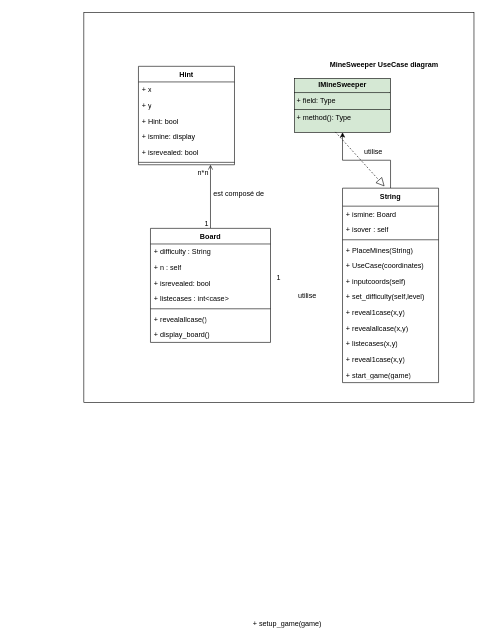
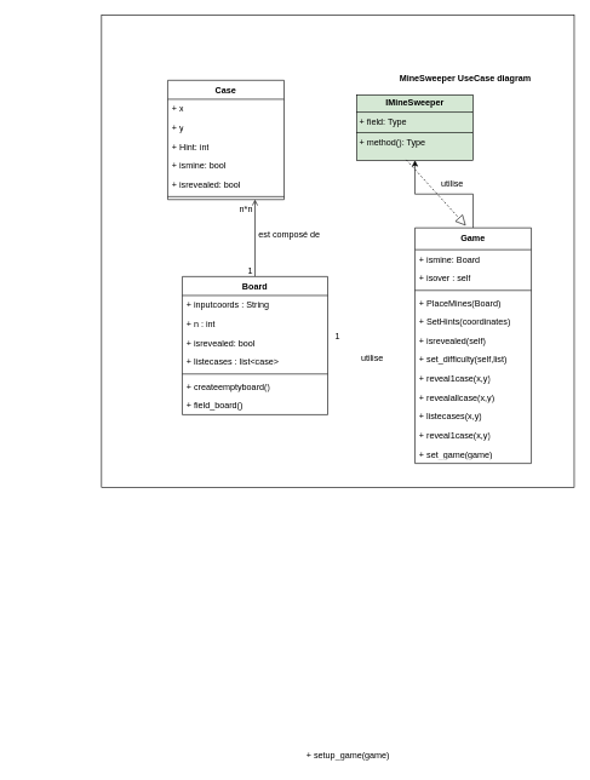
  <mxCell id="0" />
  <mxCell id="1" parent="0" />
  <mxCell id="2" value="" style="whiteSpace=wrap;html=1;aspect=fixed;" parent="1" vertex="1"><mxGeometry x="139" y="20" width="650" height="650" as="geometry" /></mxCell>
- <mxCell id="3" value="Hint" style="swimlane;fontStyle=1;align=center;verticalAlign=top;childLayout=stackLayout;horizontal=1;startSize=26;horizontalStack=0;resizeParent=1;resizeParentMax=0;resizeLast=0;collapsible=1;marginBottom=0;whiteSpace=wrap;html=1;" parent="1" vertex="1"><mxGeometry x="230" y="110" width="160" height="164" as="geometry" /></mxCell>
+ <mxCell id="3" value="Case" style="swimlane;fontStyle=1;align=center;verticalAlign=top;childLayout=stackLayout;horizontal=1;startSize=26;horizontalStack=0;resizeParent=1;resizeParentMax=0;resizeLast=0;collapsible=1;marginBottom=0;whiteSpace=wrap;html=1;" parent="1" vertex="1"><mxGeometry x="230" y="110" width="160" height="164" as="geometry" /></mxCell>
  <mxCell id="4" value="+ x" style="text;strokeColor=none;fillColor=none;align=left;verticalAlign=top;spacingLeft=4;spacingRight=4;overflow=hidden;rotatable=0;points=[[0,0.5],[1,0.5]];portConstraint=eastwest;whiteSpace=wrap;html=1;" parent="3" vertex="1"><mxGeometry y="26" width="160" height="26" as="geometry" /></mxCell>
  <mxCell id="5" value="+ y" style="text;strokeColor=none;fillColor=none;align=left;verticalAlign=top;spacingLeft=4;spacingRight=4;overflow=hidden;rotatable=0;points=[[0,0.5],[1,0.5]];portConstraint=eastwest;whiteSpace=wrap;html=1;" parent="3" vertex="1"><mxGeometry y="52" width="160" height="26" as="geometry" /></mxCell>
- <mxCell id="6" value="+ Hint: bool" style="text;strokeColor=none;fillColor=none;align=left;verticalAlign=top;spacingLeft=4;spacingRight=4;overflow=hidden;rotatable=0;points=[[0,0.5],[1,0.5]];portConstraint=eastwest;whiteSpace=wrap;html=1;" parent="3" vertex="1"><mxGeometry y="78" width="160" height="26" as="geometry" /></mxCell>
- <mxCell id="7" value="+ ismine: display" style="text;strokeColor=none;fillColor=none;align=left;verticalAlign=top;spacingLeft=4;spacingRight=4;overflow=hidden;rotatable=0;points=[[0,0.5],[1,0.5]];portConstraint=eastwest;whiteSpace=wrap;html=1;" parent="3" vertex="1"><mxGeometry y="104" width="160" height="26" as="geometry" /></mxCell>
+ <mxCell id="6" value="+ Hint: int" style="text;strokeColor=none;fillColor=none;align=left;verticalAlign=top;spacingLeft=4;spacingRight=4;overflow=hidden;rotatable=0;points=[[0,0.5],[1,0.5]];portConstraint=eastwest;whiteSpace=wrap;html=1;" parent="3" vertex="1"><mxGeometry y="78" width="160" height="26" as="geometry" /></mxCell>
+ <mxCell id="7" value="+ ismine: bool" style="text;strokeColor=none;fillColor=none;align=left;verticalAlign=top;spacingLeft=4;spacingRight=4;overflow=hidden;rotatable=0;points=[[0,0.5],[1,0.5]];portConstraint=eastwest;whiteSpace=wrap;html=1;" parent="3" vertex="1"><mxGeometry y="104" width="160" height="26" as="geometry" /></mxCell>
  <mxCell id="8" value="+ isrevealed: bool" style="text;strokeColor=none;fillColor=none;align=left;verticalAlign=top;spacingLeft=4;spacingRight=4;overflow=hidden;rotatable=0;points=[[0,0.5],[1,0.5]];portConstraint=eastwest;whiteSpace=wrap;html=1;" parent="3" vertex="1"><mxGeometry y="130" width="160" height="26" as="geometry" /></mxCell>
  <mxCell id="9" value="" style="line;strokeWidth=1;fillColor=none;align=left;verticalAlign=middle;spacingTop=-1;spacingLeft=3;spacingRight=3;rotatable=0;labelPosition=right;points=[];portConstraint=eastwest;strokeColor=inherit;" parent="3" vertex="1"><mxGeometry y="156" width="160" height="8" as="geometry" /></mxCell>
  <mxCell id="10" style="edgeStyle=orthogonalEdgeStyle;rounded=0;orthogonalLoop=1;jettySize=auto;html=1;" parent="1" source="11" target="38" edge="1"><mxGeometry relative="1" as="geometry" /></mxCell>
- <mxCell id="11" value="String" style="swimlane;fontStyle=1;align=center;verticalAlign=top;childLayout=stackLayout;horizontal=1;startSize=30;horizontalStack=0;resizeParent=1;resizeParentMax=0;resizeLast=0;collapsible=1;marginBottom=0;whiteSpace=wrap;html=1;" parent="1" vertex="1"><mxGeometry x="570" y="313" width="160" height="324" as="geometry" /></mxCell>
+ <mxCell id="11" value="Game" style="swimlane;fontStyle=1;align=center;verticalAlign=top;childLayout=stackLayout;horizontal=1;startSize=30;horizontalStack=0;resizeParent=1;resizeParentMax=0;resizeLast=0;collapsible=1;marginBottom=0;whiteSpace=wrap;html=1;" parent="1" vertex="1"><mxGeometry x="570" y="313" width="160" height="324" as="geometry" /></mxCell>
  <mxCell id="12" value="+ ismine: Board" style="text;strokeColor=none;fillColor=none;align=left;verticalAlign=top;spacingLeft=4;spacingRight=4;overflow=hidden;rotatable=0;points=[[0,0.5],[1,0.5]];portConstraint=eastwest;whiteSpace=wrap;html=1;" parent="11" vertex="1"><mxGeometry y="30" width="160" height="26" as="geometry" /></mxCell>
  <mxCell id="13" value="+ isover : self" style="text;strokeColor=none;fillColor=none;align=left;verticalAlign=top;spacingLeft=4;spacingRight=4;overflow=hidden;rotatable=0;points=[[0,0.5],[1,0.5]];portConstraint=eastwest;whiteSpace=wrap;html=1;" parent="11" vertex="1"><mxGeometry y="56" width="160" height="26" as="geometry" /></mxCell>
  <mxCell id="14" value="" style="line;strokeWidth=1;fillColor=none;align=left;verticalAlign=middle;spacingTop=-1;spacingLeft=3;spacingRight=3;rotatable=0;labelPosition=right;points=[];portConstraint=eastwest;strokeColor=inherit;" parent="11" vertex="1"><mxGeometry y="82" width="160" height="8" as="geometry" /></mxCell>
- <mxCell id="15" value="+ PlaceMines(String)" style="text;strokeColor=none;fillColor=none;align=left;verticalAlign=top;spacingLeft=4;spacingRight=4;overflow=hidden;rotatable=0;points=[[0,0.5],[1,0.5]];portConstraint=eastwest;whiteSpace=wrap;html=1;" parent="11" vertex="1"><mxGeometry y="90" width="160" height="26" as="geometry" /></mxCell>
- <mxCell id="16" value="+ UseCase(coordinates)" style="text;strokeColor=none;fillColor=none;align=left;verticalAlign=top;spacingLeft=4;spacingRight=4;overflow=hidden;rotatable=0;points=[[0,0.5],[1,0.5]];portConstraint=eastwest;whiteSpace=wrap;html=1;" parent="11" vertex="1"><mxGeometry y="116" width="160" height="26" as="geometry" /></mxCell>
- <mxCell id="17" value="+ inputcoords(self)" style="text;strokeColor=none;fillColor=none;align=left;verticalAlign=top;spacingLeft=4;spacingRight=4;overflow=hidden;rotatable=0;points=[[0,0.5],[1,0.5]];portConstraint=eastwest;whiteSpace=wrap;html=1;" parent="11" vertex="1"><mxGeometry y="142" width="160" height="26" as="geometry" /></mxCell>
- <mxCell id="18" value="+ set_difficulty(self,level)" style="text;strokeColor=none;fillColor=none;align=left;verticalAlign=top;spacingLeft=4;spacingRight=4;overflow=hidden;rotatable=0;points=[[0,0.5],[1,0.5]];portConstraint=eastwest;whiteSpace=wrap;html=1;" parent="11" vertex="1"><mxGeometry y="168" width="160" height="26" as="geometry" /></mxCell>
+ <mxCell id="15" value="+ PlaceMines(Board)" style="text;strokeColor=none;fillColor=none;align=left;verticalAlign=top;spacingLeft=4;spacingRight=4;overflow=hidden;rotatable=0;points=[[0,0.5],[1,0.5]];portConstraint=eastwest;whiteSpace=wrap;html=1;" parent="11" vertex="1"><mxGeometry y="90" width="160" height="26" as="geometry" /></mxCell>
+ <mxCell id="16" value="+ SetHints(coordinates)" style="text;strokeColor=none;fillColor=none;align=left;verticalAlign=top;spacingLeft=4;spacingRight=4;overflow=hidden;rotatable=0;points=[[0,0.5],[1,0.5]];portConstraint=eastwest;whiteSpace=wrap;html=1;" parent="11" vertex="1"><mxGeometry y="116" width="160" height="26" as="geometry" /></mxCell>
+ <mxCell id="17" value="+ isrevealed(self)" style="text;strokeColor=none;fillColor=none;align=left;verticalAlign=top;spacingLeft=4;spacingRight=4;overflow=hidden;rotatable=0;points=[[0,0.5],[1,0.5]];portConstraint=eastwest;whiteSpace=wrap;html=1;" parent="11" vertex="1"><mxGeometry y="142" width="160" height="26" as="geometry" /></mxCell>
+ <mxCell id="18" value="+ set_difficulty(self,list)" style="text;strokeColor=none;fillColor=none;align=left;verticalAlign=top;spacingLeft=4;spacingRight=4;overflow=hidden;rotatable=0;points=[[0,0.5],[1,0.5]];portConstraint=eastwest;whiteSpace=wrap;html=1;" parent="11" vertex="1"><mxGeometry y="168" width="160" height="26" as="geometry" /></mxCell>
  <mxCell id="19" value="+ reveal1case(x,y)" style="text;strokeColor=none;fillColor=none;align=left;verticalAlign=top;spacingLeft=4;spacingRight=4;overflow=hidden;rotatable=0;points=[[0,0.5],[1,0.5]];portConstraint=eastwest;whiteSpace=wrap;html=1;" vertex="1" parent="11"><mxGeometry y="194" width="160" height="26" as="geometry" /></mxCell>
  <mxCell id="20" value="+ revealallcase(x,y)" style="text;strokeColor=none;fillColor=none;align=left;verticalAlign=top;spacingLeft=4;spacingRight=4;overflow=hidden;rotatable=0;points=[[0,0.5],[1,0.5]];portConstraint=eastwest;whiteSpace=wrap;html=1;" parent="11" vertex="1"><mxGeometry y="220" width="160" height="26" as="geometry" /></mxCell>
  <mxCell id="21" value="+ listecases(x,y)" style="text;strokeColor=none;fillColor=none;align=left;verticalAlign=top;spacingLeft=4;spacingRight=4;overflow=hidden;rotatable=0;points=[[0,0.5],[1,0.5]];portConstraint=eastwest;whiteSpace=wrap;html=1;" vertex="1" parent="11"><mxGeometry y="246" width="160" height="26" as="geometry" /></mxCell>
  <mxCell id="22" value="+ reveal1case(x,y)" style="text;strokeColor=none;fillColor=none;align=left;verticalAlign=top;spacingLeft=4;spacingRight=4;overflow=hidden;rotatable=0;points=[[0,0.5],[1,0.5]];portConstraint=eastwest;whiteSpace=wrap;html=1;" vertex="1" parent="11"><mxGeometry y="272" width="160" height="26" as="geometry" /></mxCell>
- <mxCell id="23" value="+ start_game(game)" style="text;strokeColor=none;fillColor=none;align=left;verticalAlign=top;spacingLeft=4;spacingRight=4;overflow=hidden;rotatable=0;points=[[0,0.5],[1,0.5]];portConstraint=eastwest;whiteSpace=wrap;html=1;" vertex="1" parent="11"><mxGeometry y="298" width="160" height="26" as="geometry" /></mxCell>
+ <mxCell id="23" value="+ set_game(game)" style="text;strokeColor=none;fillColor=none;align=left;verticalAlign=top;spacingLeft=4;spacingRight=4;overflow=hidden;rotatable=0;points=[[0,0.5],[1,0.5]];portConstraint=eastwest;whiteSpace=wrap;html=1;" vertex="1" parent="11"><mxGeometry y="298" width="160" height="26" as="geometry" /></mxCell>
  <mxCell id="24" value="" style="text;whiteSpace=wrap;html=1;" parent="1" vertex="1"><mxGeometry x="20" y="650" width="60" height="50" as="geometry" /></mxCell>
  <mxCell id="25" style="edgeStyle=orthogonalEdgeStyle;rounded=0;orthogonalLoop=1;jettySize=auto;html=1;endArrow=open;" parent="1" source="26" target="3" edge="1"><mxGeometry relative="1" as="geometry"><Array as="points"><mxPoint x="240" y="270" /></Array></mxGeometry></mxCell>
  <mxCell id="26" value="Board" style="swimlane;fontStyle=1;align=center;verticalAlign=top;childLayout=stackLayout;horizontal=1;startSize=26;horizontalStack=0;resizeParent=1;resizeParentMax=0;resizeLast=0;collapsible=1;marginBottom=0;whiteSpace=wrap;html=1;" parent="1" vertex="1"><mxGeometry x="250" y="380" width="200" height="190" as="geometry" /></mxCell>
- <mxCell id="27" value="+ difficulty : String&amp;nbsp;" style="text;strokeColor=none;fillColor=none;align=left;verticalAlign=top;spacingLeft=4;spacingRight=4;overflow=hidden;rotatable=0;points=[[0,0.5],[1,0.5]];portConstraint=eastwest;whiteSpace=wrap;html=1;" parent="26" vertex="1"><mxGeometry y="26" width="200" height="26" as="geometry" /></mxCell>
- <mxCell id="28" value="+ n : self" style="text;strokeColor=none;fillColor=none;align=left;verticalAlign=top;spacingLeft=4;spacingRight=4;overflow=hidden;rotatable=0;points=[[0,0.5],[1,0.5]];portConstraint=eastwest;whiteSpace=wrap;html=1;" parent="26" vertex="1"><mxGeometry y="52" width="200" height="26" as="geometry" /></mxCell>
+ <mxCell id="27" value="+ inputcoords : String&amp;nbsp;" style="text;strokeColor=none;fillColor=none;align=left;verticalAlign=top;spacingLeft=4;spacingRight=4;overflow=hidden;rotatable=0;points=[[0,0.5],[1,0.5]];portConstraint=eastwest;whiteSpace=wrap;html=1;" parent="26" vertex="1"><mxGeometry y="26" width="200" height="26" as="geometry" /></mxCell>
+ <mxCell id="28" value="+ n : int" style="text;strokeColor=none;fillColor=none;align=left;verticalAlign=top;spacingLeft=4;spacingRight=4;overflow=hidden;rotatable=0;points=[[0,0.5],[1,0.5]];portConstraint=eastwest;whiteSpace=wrap;html=1;" parent="26" vertex="1"><mxGeometry y="52" width="200" height="26" as="geometry" /></mxCell>
  <mxCell id="29" value="+ isrevealed: bool" style="text;strokeColor=none;fillColor=none;align=left;verticalAlign=top;spacingLeft=4;spacingRight=4;overflow=hidden;rotatable=0;points=[[0,0.5],[1,0.5]];portConstraint=eastwest;whiteSpace=wrap;html=1;" parent="26" vertex="1"><mxGeometry y="78" width="200" height="26" as="geometry" /></mxCell>
- <mxCell id="30" value="+ listecases : int&amp;lt;case&amp;gt;" style="text;strokeColor=none;fillColor=none;align=left;verticalAlign=top;spacingLeft=4;spacingRight=4;overflow=hidden;rotatable=0;points=[[0,0.5],[1,0.5]];portConstraint=eastwest;whiteSpace=wrap;html=1;" parent="26" vertex="1"><mxGeometry y="104" width="200" height="26" as="geometry" /></mxCell>
+ <mxCell id="30" value="+ listecases : list&amp;lt;case&amp;gt;" style="text;strokeColor=none;fillColor=none;align=left;verticalAlign=top;spacingLeft=4;spacingRight=4;overflow=hidden;rotatable=0;points=[[0,0.5],[1,0.5]];portConstraint=eastwest;whiteSpace=wrap;html=1;" parent="26" vertex="1"><mxGeometry y="104" width="200" height="26" as="geometry" /></mxCell>
  <mxCell id="31" value="" style="line;strokeWidth=1;fillColor=none;align=left;verticalAlign=middle;spacingTop=-1;spacingLeft=3;spacingRight=3;rotatable=0;labelPosition=right;points=[];portConstraint=eastwest;strokeColor=inherit;" parent="26" vertex="1"><mxGeometry y="130" width="200" height="8" as="geometry" /></mxCell>
- <mxCell id="32" value="+&amp;nbsp;revealallcase() " style="text;strokeColor=none;fillColor=none;align=left;verticalAlign=top;spacingLeft=4;spacingRight=4;overflow=hidden;rotatable=0;points=[[0,0.5],[1,0.5]];portConstraint=eastwest;whiteSpace=wrap;html=1;" parent="26" vertex="1"><mxGeometry y="138" width="200" height="26" as="geometry" /></mxCell>
- <mxCell id="33" value="+ display_board() " style="text;strokeColor=none;fillColor=none;align=left;verticalAlign=top;spacingLeft=4;spacingRight=4;overflow=hidden;rotatable=0;points=[[0,0.5],[1,0.5]];portConstraint=eastwest;whiteSpace=wrap;html=1;" parent="26" vertex="1"><mxGeometry y="164" width="200" height="26" as="geometry" /></mxCell>
+ <mxCell id="32" value="+&amp;nbsp;createemptyboard() " style="text;strokeColor=none;fillColor=none;align=left;verticalAlign=top;spacingLeft=4;spacingRight=4;overflow=hidden;rotatable=0;points=[[0,0.5],[1,0.5]];portConstraint=eastwest;whiteSpace=wrap;html=1;" parent="26" vertex="1"><mxGeometry y="138" width="200" height="26" as="geometry" /></mxCell>
+ <mxCell id="33" value="+ field_board() " style="text;strokeColor=none;fillColor=none;align=left;verticalAlign=top;spacingLeft=4;spacingRight=4;overflow=hidden;rotatable=0;points=[[0,0.5],[1,0.5]];portConstraint=eastwest;whiteSpace=wrap;html=1;" parent="26" vertex="1"><mxGeometry y="164" width="200" height="26" as="geometry" /></mxCell>
  <mxCell id="34" value="utilise" style="text;html=1;resizable=0;points=[];;align=center;verticalAlign=middle;labelBackgroundColor=none;rounded=0;shadow=0;strokeWidth=1;fontSize=12;" parent="1" vertex="1" connectable="0"><mxGeometry x="620.003" y="260" as="geometry"><mxPoint y="-8" as="offset" /></mxGeometry></mxCell>
  <mxCell id="35" value="1" style="resizable=0;align=right;verticalAlign=bottom;labelBackgroundColor=none;fontSize=12;" parent="1" connectable="0" vertex="1"><mxGeometry x="169.998" y="350" as="geometry"><mxPoint x="298" y="120" as="offset" /></mxGeometry></mxCell>
  <mxCell id="36" value="est composé de " style="text;html=1;resizable=0;points=[];;align=center;verticalAlign=middle;labelBackgroundColor=none;rounded=0;shadow=0;strokeWidth=1;fontSize=12;" parent="1" vertex="1" connectable="0"><mxGeometry x="390.003" y="313" as="geometry"><mxPoint x="6" y="9" as="offset" /></mxGeometry></mxCell>
  <mxCell id="37" value="+ setup_game(game)" style="text;strokeColor=none;fillColor=none;align=left;verticalAlign=top;spacingLeft=4;spacingRight=4;overflow=hidden;rotatable=0;points=[[0,0.5],[1,0.5]];portConstraint=eastwest;whiteSpace=wrap;html=1;" vertex="1" parent="1"><mxGeometry x="415" y="1025" width="160" height="26" as="geometry" /></mxCell>
  <mxCell id="38" value="&lt;p style=&quot;margin:0px;margin-top:4px;text-align:center;&quot;&gt;&lt;b&gt;IMineSweeper&lt;/b&gt;&lt;/p&gt;&lt;hr size=&quot;1&quot; style=&quot;border-style:solid;&quot;&gt;&lt;p style=&quot;margin:0px;margin-left:4px;&quot;&gt;+ field: Type&lt;/p&gt;&lt;hr size=&quot;1&quot; style=&quot;border-style:solid;&quot;&gt;&lt;p style=&quot;margin:0px;margin-left:4px;&quot;&gt;+ method(): Type&lt;/p&gt;" style="verticalAlign=top;align=left;overflow=fill;html=1;whiteSpace=wrap;fillColor=#d5e8d4;" vertex="1" parent="1"><mxGeometry x="490" y="130" width="160" height="90" as="geometry" /></mxCell>
  <mxCell id="39" value="" style="endArrow=block;dashed=1;endFill=0;endSize=12;html=1;rounded=0;exitX=0.425;exitY=0.992;exitDx=0;exitDy=0;exitPerimeter=0;" edge="1" parent="1" source="38"><mxGeometry width="160" relative="1" as="geometry"><mxPoint x="695.42" y="220" as="sourcePoint" /><mxPoint x="640" y="310" as="targetPoint" /></mxGeometry></mxCell>
  <mxCell id="40" value="MineSweeper UseCase diagram" style="text;align=center;fontStyle=1;verticalAlign=middle;spacingLeft=3;spacingRight=3;strokeColor=none;rotatable=0;points=[[0,0.5],[1,0.5]];portConstraint=eastwest;html=1;" vertex="1" parent="1"><mxGeometry x="534" y="95" width="210" height="26" as="geometry" /></mxCell>
  <mxCell id="41" value="utilise" style="text;html=1;resizable=0;points=[];;align=center;verticalAlign=middle;labelBackgroundColor=none;rounded=0;shadow=0;strokeWidth=1;fontSize=12;" vertex="1" connectable="0" parent="1"><mxGeometry x="510.003" y="500" as="geometry"><mxPoint y="-8" as="offset" /></mxGeometry></mxCell>
  <mxCell id="42" value="1" style="resizable=0;align=right;verticalAlign=bottom;labelBackgroundColor=none;fontSize=12;" connectable="0" vertex="1" parent="1"><mxGeometry x="49.998" y="260" as="geometry"><mxPoint x="298" y="120" as="offset" /></mxGeometry></mxCell>
  <mxCell id="43" value="n*n" style="resizable=0;align=right;verticalAlign=bottom;labelBackgroundColor=none;fontSize=12;fillColor=#f8cecc;" connectable="0" vertex="1" parent="1"><mxGeometry x="49.998" y="175" as="geometry"><mxPoint x="298" y="120" as="offset" /></mxGeometry></mxCell>
